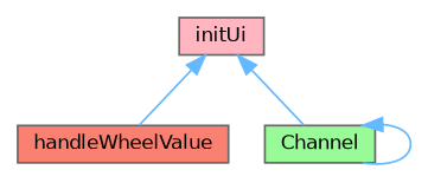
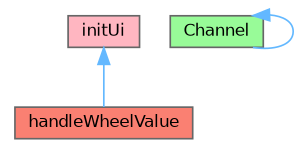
  digraph {
    rankdir=TB
    node [color=grey40 fontname=Helvetica fontsize=10 shape=box style=filled]
    edge [color=steelblue1 dir=back fontname=Helvetica fontsize=10 labelfontname=Helvetica labelfontsize=10 style=solid]
    n1 [color=gray40 fillcolor=salmon fontcolor=black height=0.2 label=handleWheelValue width=0.4]
    n2 [fillcolor=lightpink height=0.2 label=initUi width=0.4]
    n3 [fillcolor=palegreen height=0.2 label=Channel width=0.4]
    n2 -> n1
-   n2 -> n3
    n3 -> n3
  }
